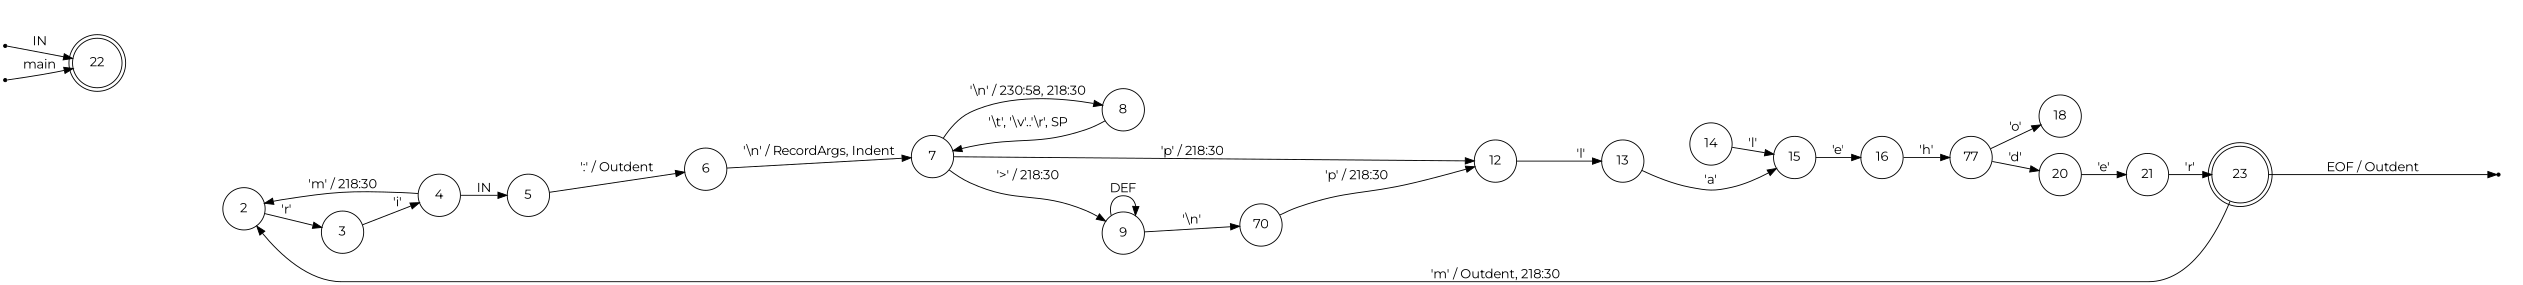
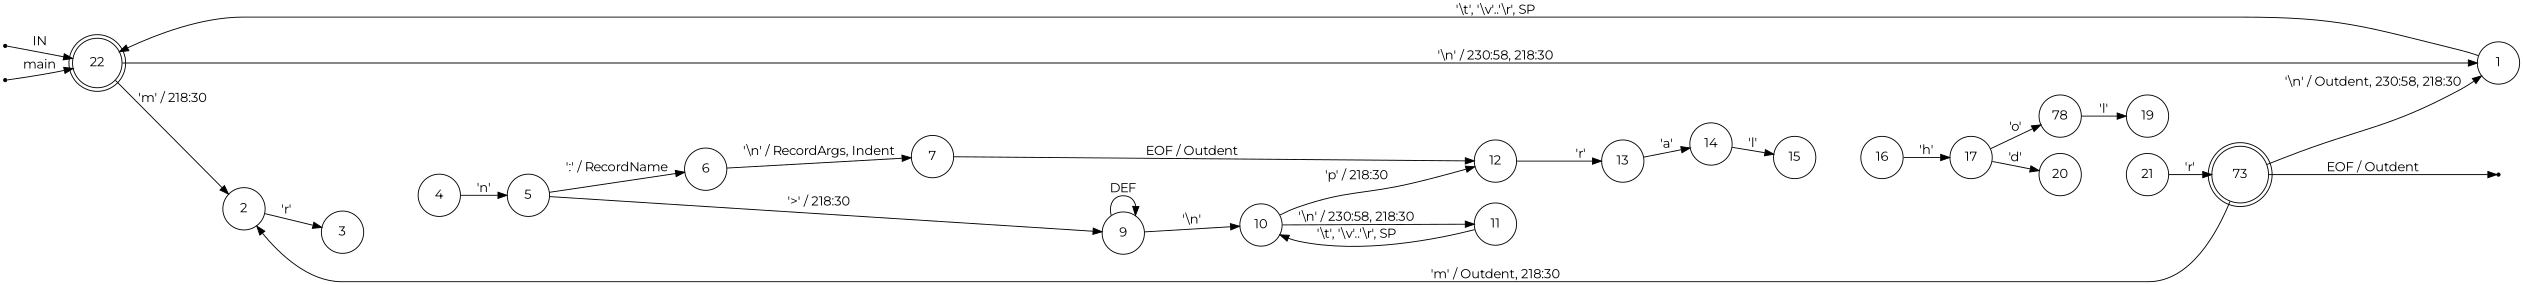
  digraph {
    fontname=Montserrat
    rankdir=LR
    node [fontname=Montserrat shape=circle fixedsize=true]
    edge [fontname=Montserrat]
    ENTRY [shape=point fixedsize=""]
    22 [height=0.65 shape=doublecircle]
+   1 [height=0.65]
    2 [height=0.65]
    en_22 [shape=point fixedsize=""]
    eof_23 [shape=point fixedsize=""]
    3 [height=0.65]
-   23 [height=0.65 shape=doublecircle]
+   23 [height=0.65 shape=doublecircle label=73]
    4 [height=0.65]
    5 [height=0.65]
    6 [height=0.65]
    7 [height=0.65]
-   8 [height=0.65]
    9 [height=0.65]
    12 [height=0.65]
-   10 [height=0.65 label=70]
+   10 [height=0.65]
    13 [height=0.65]
+   11 [height=0.65]
    14 [height=0.65]
    15 [height=0.65]
    16 [height=0.65]
-   17 [height=0.65 label=77]
-   18 [height=0.65]
+   17 [height=0.65]
+   18 [height=0.65 label=78]
    20 [height=0.65]
+   19 [height=0.65]
    21 [height=0.65]
    ENTRY -> 22 [label=IN]
-   4 -> 2 [label="'m' / 218:30"]
+   22 -> 1 [label="'\\n' / 230:58, 218:30"]
+   22 -> 2 [label="'m' / 218:30"]
+   1 -> 22 [label="'\\t', '\\v'..'\\r', SP"]
    2 -> 3 [label="'r'"]
    en_22 -> 22 [label=main]
-   3 -> 4 [label="'i'"]
+   23 -> 1 [label="'\\n' / Outdent, 230:58, 218:30"]
    23 -> 2 [label="'m' / Outdent, 218:30"]
    23 -> eof_23 [label="EOF / Outdent"]
-   4 -> 5 [label=IN]
-   5 -> 6 [label="':' / Outdent"]
+   4 -> 5 [label="'n'"]
+   5 -> 6 [label="':' / RecordName"]
    6 -> 7 [label="'\\n' / RecordArgs, Indent"]
-   7 -> 8 [label="'\\n' / 230:58, 218:30"]
-   7 -> 9 [label="'>' / 218:30"]
-   7 -> 12 [label="'p' / 218:30"]
-   8 -> 7 [label="'\\t', '\\v'..'\\r', SP"]
+   5 -> 9 [label="'>' / 218:30"]
+   7 -> 12 [label="EOF / Outdent"]
    9 -> 9 [label=DEF]
    9 -> 10 [label="'\\n'"]
-   12 -> 13 [label="'l'"]
+   12 -> 13 [label="'r'"]
    10 -> 12 [label="'p' / 218:30"]
-   13 -> 15 [label="'a'"]
+   10 -> 11 [label="'\\n' / 230:58, 218:30"]
+   13 -> 14 [label="'a'"]
+   11 -> 10 [label="'\\t', '\\v'..'\\r', SP"]
    14 -> 15 [label="'l'"]
-   15 -> 16 [label="'e'"]
    16 -> 17 [label="'h'"]
    17 -> 18 [label="'o'"]
    17 -> 20 [label="'d'"]
-   20 -> 21 [label="'e'"]
+   18 -> 19 [label="'l'"]
    21 -> 23 [label="'r'"]
  }
